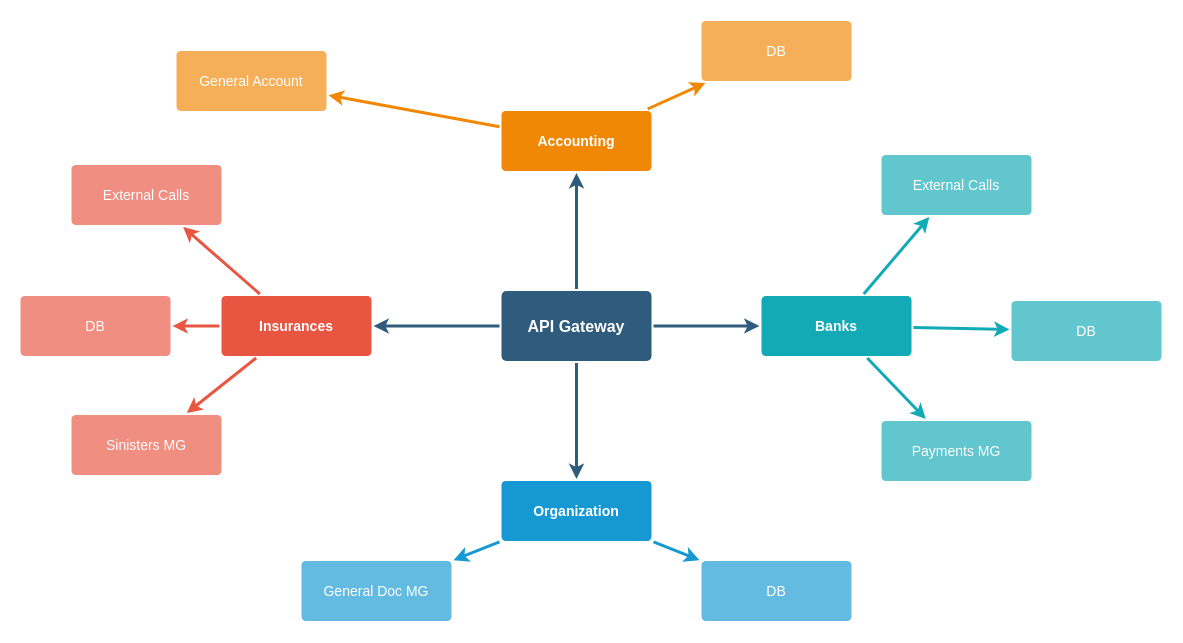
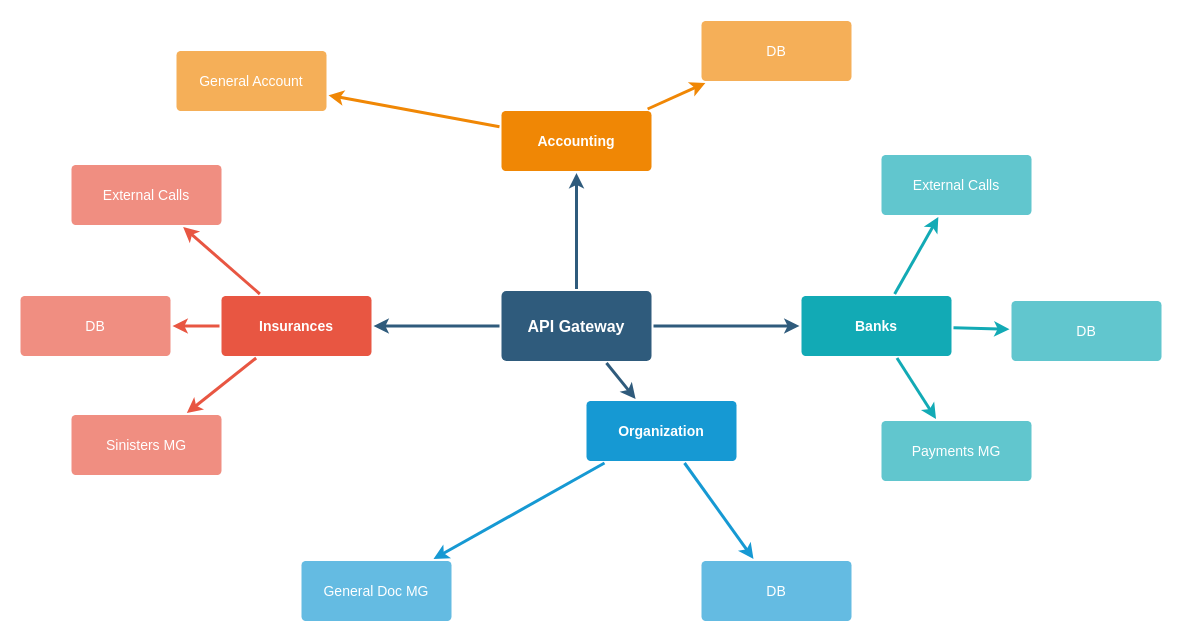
  <mxCell id="0" />
  <mxCell id="1" parent="0" />
  <mxCell id="2" value="" style="edgeStyle=none;rounded=0;jumpStyle=none;html=1;shadow=0;labelBackgroundColor=none;startArrow=none;startFill=0;endArrow=classic;endFill=1;jettySize=auto;orthogonalLoop=1;strokeColor=#2F5B7C;strokeWidth=3;fontFamily=Helvetica;fontSize=16;fontColor=#23445D;spacing=5;" edge="1" parent="1" source="6" target="19"><mxGeometry relative="1" as="geometry" /></mxCell>
  <mxCell id="3" value="" style="edgeStyle=none;rounded=0;jumpStyle=none;html=1;shadow=0;labelBackgroundColor=none;startArrow=none;startFill=0;endArrow=classic;endFill=1;jettySize=auto;orthogonalLoop=1;strokeColor=#2F5B7C;strokeWidth=3;fontFamily=Helvetica;fontSize=16;fontColor=#23445D;spacing=5;" edge="1" parent="1" source="6" target="24"><mxGeometry relative="1" as="geometry" /></mxCell>
  <mxCell id="4" value="" style="edgeStyle=none;rounded=0;jumpStyle=none;html=1;shadow=0;labelBackgroundColor=none;startArrow=none;startFill=0;endArrow=classic;endFill=1;jettySize=auto;orthogonalLoop=1;strokeColor=#2F5B7C;strokeWidth=3;fontFamily=Helvetica;fontSize=16;fontColor=#23445D;spacing=5;" edge="1" parent="1" source="6" target="16"><mxGeometry relative="1" as="geometry" /></mxCell>
  <mxCell id="5" value="" style="edgeStyle=none;rounded=0;jumpStyle=none;html=1;shadow=0;labelBackgroundColor=none;startArrow=none;startFill=0;endArrow=classic;endFill=1;jettySize=auto;orthogonalLoop=1;strokeColor=#2F5B7C;strokeWidth=3;fontFamily=Helvetica;fontSize=16;fontColor=#23445D;spacing=5;" edge="1" parent="1" source="6" target="10"><mxGeometry relative="1" as="geometry" /></mxCell>
  <mxCell id="6" value="API Gateway" style="rounded=1;whiteSpace=wrap;html=1;shadow=0;labelBackgroundColor=none;strokeColor=none;strokeWidth=3;fillColor=#2F5B7C;fontFamily=Helvetica;fontSize=16;fontColor=#FFFFFF;align=center;fontStyle=1;spacing=5;arcSize=7;perimeterSpacing=2;" vertex="1" parent="1"><mxGeometry x="501" y="290.5" width="150" height="70" as="geometry" /></mxCell>
  <mxCell id="7" value="" style="edgeStyle=none;rounded=1;jumpStyle=none;html=1;shadow=0;labelBackgroundColor=none;startArrow=none;startFill=0;jettySize=auto;orthogonalLoop=1;strokeColor=#E85642;strokeWidth=3;fontFamily=Helvetica;fontSize=14;fontColor=#FFFFFF;spacing=5;fontStyle=1;fillColor=#b0e3e6;" edge="1" parent="1" source="10" target="13"><mxGeometry relative="1" as="geometry" /></mxCell>
  <mxCell id="8" value="" style="edgeStyle=none;rounded=1;jumpStyle=none;html=1;shadow=0;labelBackgroundColor=none;startArrow=none;startFill=0;jettySize=auto;orthogonalLoop=1;strokeColor=#E85642;strokeWidth=3;fontFamily=Helvetica;fontSize=14;fontColor=#FFFFFF;spacing=5;fontStyle=1;fillColor=#b0e3e6;" edge="1" parent="1" source="10" target="12"><mxGeometry relative="1" as="geometry" /></mxCell>
  <mxCell id="9" value="" style="edgeStyle=none;rounded=1;jumpStyle=none;html=1;shadow=0;labelBackgroundColor=none;startArrow=none;startFill=0;jettySize=auto;orthogonalLoop=1;strokeColor=#E85642;strokeWidth=3;fontFamily=Helvetica;fontSize=14;fontColor=#FFFFFF;spacing=5;fontStyle=1;fillColor=#b0e3e6;" edge="1" parent="1" source="10" target="11"><mxGeometry relative="1" as="geometry" /></mxCell>
  <mxCell id="10" value="Insurances" style="rounded=1;whiteSpace=wrap;html=1;shadow=0;labelBackgroundColor=none;strokeColor=none;strokeWidth=3;fillColor=#e85642;fontFamily=Helvetica;fontSize=14;fontColor=#FFFFFF;align=center;spacing=5;fontStyle=1;arcSize=7;perimeterSpacing=2;" vertex="1" parent="1"><mxGeometry x="221" y="295.5" width="150" height="60" as="geometry" /></mxCell>
  <mxCell id="11" value="Sinisters MG" style="rounded=1;whiteSpace=wrap;html=1;shadow=0;labelBackgroundColor=none;strokeColor=none;strokeWidth=3;fillColor=#f08e81;fontFamily=Helvetica;fontSize=14;fontColor=#FFFFFF;align=center;spacing=5;fontStyle=0;arcSize=7;perimeterSpacing=2;" vertex="1" parent="1"><mxGeometry x="71" y="414.5" width="150" height="60" as="geometry" /></mxCell>
  <mxCell id="12" value="DB" style="rounded=1;whiteSpace=wrap;html=1;shadow=0;labelBackgroundColor=none;strokeColor=none;strokeWidth=3;fillColor=#f08e81;fontFamily=Helvetica;fontSize=14;fontColor=#FFFFFF;align=center;spacing=5;fontStyle=0;arcSize=7;perimeterSpacing=2;" vertex="1" parent="1"><mxGeometry x="20" y="295.5" width="150" height="60" as="geometry" /></mxCell>
  <mxCell id="13" value="External Calls" style="rounded=1;whiteSpace=wrap;html=1;shadow=0;labelBackgroundColor=none;strokeColor=none;strokeWidth=3;fillColor=#f08e81;fontFamily=Helvetica;fontSize=14;fontColor=#FFFFFF;align=center;spacing=5;fontStyle=0;arcSize=7;perimeterSpacing=2;" vertex="1" parent="1"><mxGeometry x="71" y="164.5" width="150" height="60" as="geometry" /></mxCell>
  <mxCell id="14" value="" style="edgeStyle=none;rounded=0;jumpStyle=none;html=1;shadow=0;labelBackgroundColor=none;startArrow=none;startFill=0;endArrow=classic;endFill=1;jettySize=auto;orthogonalLoop=1;strokeColor=#1699D3;strokeWidth=3;fontFamily=Helvetica;fontSize=14;fontColor=#FFFFFF;spacing=5;" edge="1" parent="1" source="16" target="18"><mxGeometry relative="1" as="geometry" /></mxCell>
  <mxCell id="15" value="" style="edgeStyle=none;rounded=0;jumpStyle=none;html=1;shadow=0;labelBackgroundColor=none;startArrow=none;startFill=0;endArrow=classic;endFill=1;jettySize=auto;orthogonalLoop=1;strokeColor=#1699D3;strokeWidth=3;fontFamily=Helvetica;fontSize=14;fontColor=#FFFFFF;spacing=5;" edge="1" parent="1" source="16" target="17"><mxGeometry relative="1" as="geometry" /></mxCell>
- <mxCell id="16" value="Organization" style="rounded=1;whiteSpace=wrap;html=1;shadow=0;labelBackgroundColor=none;strokeColor=none;strokeWidth=3;fillColor=#1699d3;fontFamily=Helvetica;fontSize=14;fontColor=#FFFFFF;align=center;spacing=5;fontStyle=1;arcSize=7;perimeterSpacing=2;" vertex="1" parent="1"><mxGeometry x="501" y="480.5" width="150" height="60" as="geometry" /></mxCell>
+ <mxCell id="16" value="Organization" style="rounded=1;whiteSpace=wrap;html=1;shadow=0;labelBackgroundColor=none;strokeColor=none;strokeWidth=3;fillColor=#1699d3;fontFamily=Helvetica;fontSize=14;fontColor=#FFFFFF;align=center;spacing=5;fontStyle=1;arcSize=7;perimeterSpacing=2;" vertex="1" parent="1"><mxGeometry x="586" y="400.5" width="150" height="60" as="geometry" /></mxCell>
  <mxCell id="17" value="DB" style="rounded=1;whiteSpace=wrap;html=1;shadow=0;labelBackgroundColor=none;strokeColor=none;strokeWidth=3;fillColor=#64bbe2;fontFamily=Helvetica;fontSize=14;fontColor=#FFFFFF;align=center;spacing=5;arcSize=7;perimeterSpacing=2;" vertex="1" parent="1"><mxGeometry x="701" y="560.5" width="150" height="60" as="geometry" /></mxCell>
  <mxCell id="18" value="General Doc MG" style="rounded=1;whiteSpace=wrap;html=1;shadow=0;labelBackgroundColor=none;strokeColor=none;strokeWidth=3;fillColor=#64bbe2;fontFamily=Helvetica;fontSize=14;fontColor=#FFFFFF;align=center;spacing=5;arcSize=7;perimeterSpacing=2;" vertex="1" parent="1"><mxGeometry x="301" y="560.5" width="150" height="60" as="geometry" /></mxCell>
  <mxCell id="19" value="Accounting" style="rounded=1;whiteSpace=wrap;html=1;shadow=0;labelBackgroundColor=none;strokeColor=none;strokeWidth=3;fillColor=#F08705;fontFamily=Helvetica;fontSize=14;fontColor=#FFFFFF;align=center;spacing=5;fontStyle=1;arcSize=7;perimeterSpacing=2;" vertex="1" parent="1"><mxGeometry x="501" y="110.5" width="150" height="60" as="geometry" /></mxCell>
  <mxCell id="20" value="DB" style="rounded=1;whiteSpace=wrap;html=1;shadow=0;labelBackgroundColor=none;strokeColor=none;strokeWidth=3;fillColor=#f5af58;fontFamily=Helvetica;fontSize=14;fontColor=#FFFFFF;align=center;spacing=5;arcSize=7;perimeterSpacing=2;" vertex="1" parent="1"><mxGeometry x="701" y="20.5" width="150" height="60" as="geometry" /></mxCell>
  <mxCell id="21" value="" style="edgeStyle=none;rounded=0;jumpStyle=none;html=1;shadow=0;labelBackgroundColor=none;startArrow=none;startFill=0;endArrow=classic;endFill=1;jettySize=auto;orthogonalLoop=1;strokeColor=#F08705;strokeWidth=3;fontFamily=Helvetica;fontSize=14;fontColor=#FFFFFF;spacing=5;" edge="1" parent="1" source="19" target="20"><mxGeometry relative="1" as="geometry" /></mxCell>
  <mxCell id="22" value="General Account" style="rounded=1;whiteSpace=wrap;html=1;shadow=0;labelBackgroundColor=none;strokeColor=none;strokeWidth=3;fillColor=#f5af58;fontFamily=Helvetica;fontSize=14;fontColor=#FFFFFF;align=center;spacing=5;arcSize=7;perimeterSpacing=2;" vertex="1" parent="1"><mxGeometry x="176" y="50.5" width="150" height="60" as="geometry" /></mxCell>
  <mxCell id="23" value="" style="edgeStyle=none;rounded=0;jumpStyle=none;html=1;shadow=0;labelBackgroundColor=none;startArrow=none;startFill=0;endArrow=classic;endFill=1;jettySize=auto;orthogonalLoop=1;strokeColor=#F08705;strokeWidth=3;fontFamily=Helvetica;fontSize=14;fontColor=#FFFFFF;spacing=5;" edge="1" parent="1" source="19" target="22"><mxGeometry relative="1" as="geometry" /></mxCell>
- <mxCell id="24" value="Banks" style="rounded=1;whiteSpace=wrap;html=1;shadow=0;labelBackgroundColor=none;strokeColor=none;strokeWidth=3;fillColor=#12aab5;fontFamily=Helvetica;fontSize=14;fontColor=#FFFFFF;align=center;spacing=5;fontStyle=1;arcSize=7;perimeterSpacing=2;" vertex="1" parent="1"><mxGeometry x="761" y="295.5" width="150" height="60" as="geometry" /></mxCell>
+ <mxCell id="24" value="Banks" style="rounded=1;whiteSpace=wrap;html=1;shadow=0;labelBackgroundColor=none;strokeColor=none;strokeWidth=3;fillColor=#12aab5;fontFamily=Helvetica;fontSize=14;fontColor=#FFFFFF;align=center;spacing=5;fontStyle=1;arcSize=7;perimeterSpacing=2;" vertex="1" parent="1"><mxGeometry x="801" y="295.5" width="150" height="60" as="geometry" /></mxCell>
  <mxCell id="25" value="Payments MG" style="rounded=1;whiteSpace=wrap;html=1;shadow=0;labelBackgroundColor=none;strokeColor=none;strokeWidth=3;fillColor=#61c6ce;fontFamily=Helvetica;fontSize=14;fontColor=#FFFFFF;align=center;spacing=5;fontStyle=0;arcSize=7;perimeterSpacing=2;" vertex="1" parent="1"><mxGeometry x="881" y="420.5" width="150" height="60" as="geometry" /></mxCell>
  <mxCell id="26" value="" style="edgeStyle=none;rounded=1;jumpStyle=none;html=1;shadow=0;labelBackgroundColor=none;startArrow=none;startFill=0;jettySize=auto;orthogonalLoop=1;strokeColor=#12AAB5;strokeWidth=3;fontFamily=Helvetica;fontSize=14;fontColor=#FFFFFF;spacing=5;fontStyle=1;fillColor=#b0e3e6;" edge="1" parent="1" source="24" target="25"><mxGeometry relative="1" as="geometry" /></mxCell>
  <mxCell id="27" value="DB" style="rounded=1;whiteSpace=wrap;html=1;shadow=0;labelBackgroundColor=none;strokeColor=none;strokeWidth=3;fillColor=#61c6ce;fontFamily=Helvetica;fontSize=14;fontColor=#FFFFFF;align=center;spacing=5;fontStyle=0;arcSize=7;perimeterSpacing=2;" vertex="1" parent="1"><mxGeometry x="1011" y="300.5" width="150" height="60" as="geometry" /></mxCell>
  <mxCell id="28" value="" style="edgeStyle=none;rounded=1;jumpStyle=none;html=1;shadow=0;labelBackgroundColor=none;startArrow=none;startFill=0;jettySize=auto;orthogonalLoop=1;strokeColor=#12AAB5;strokeWidth=3;fontFamily=Helvetica;fontSize=14;fontColor=#FFFFFF;spacing=5;fontStyle=1;fillColor=#b0e3e6;" edge="1" parent="1" source="24" target="27"><mxGeometry relative="1" as="geometry" /></mxCell>
  <mxCell id="29" value="External Calls" style="rounded=1;whiteSpace=wrap;html=1;shadow=0;labelBackgroundColor=none;strokeColor=none;strokeWidth=3;fillColor=#61c6ce;fontFamily=Helvetica;fontSize=14;fontColor=#FFFFFF;align=center;spacing=5;fontStyle=0;arcSize=7;perimeterSpacing=2;" vertex="1" parent="1"><mxGeometry x="881" y="154.5" width="150" height="60" as="geometry" /></mxCell>
  <mxCell id="30" value="" style="edgeStyle=none;rounded=1;jumpStyle=none;html=1;shadow=0;labelBackgroundColor=none;startArrow=none;startFill=0;jettySize=auto;orthogonalLoop=1;strokeColor=#12AAB5;strokeWidth=3;fontFamily=Helvetica;fontSize=14;fontColor=#FFFFFF;spacing=5;fontStyle=1;fillColor=#b0e3e6;" edge="1" parent="1" source="24" target="29"><mxGeometry relative="1" as="geometry" /></mxCell>
